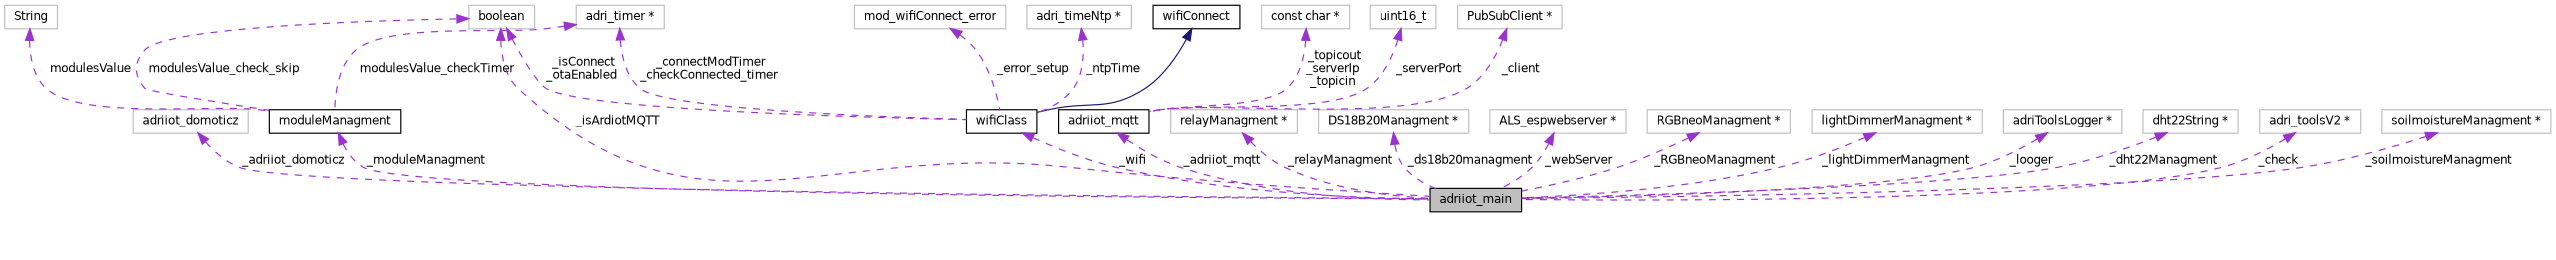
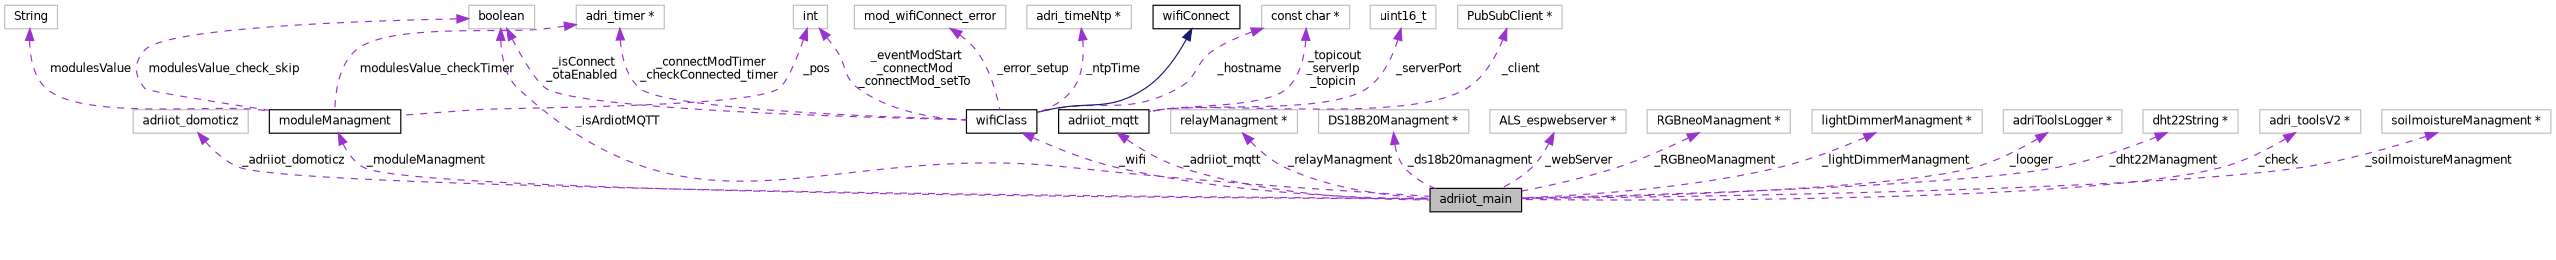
  digraph {
    rankdir=TB
    node [color=grey75 fillcolor=white fontname=Helvetica fontsize=10 shape=record style=filled]
    edge [color=darkorchid3 dir=back fontname=Helvetica fontsize=10 labelfontname=Helvetica labelfontsize=10 style=dashed]
    n1 [color=black fillcolor=grey75 fontcolor=black height=0.2 label=adriiot_main width=0.4]
    n2 [height=0.2 label=adriiot_domoticz width=0.4]
    n3 [color=black height=0.2 label=moduleManagment width=0.4]
    n4 [height=0.2 label=String width=0.4]
    n5 [height=0.2 label="adri_timer *" width=0.4]
    n6 [color=black height=0.2 label=wifiClass width=0.4]
+   n7 [height=0.2 label=int width=0.4]
    n8 [height=0.2 label=boolean width=0.4]
    n9 [height=0.2 label="relayManagment *" width=0.4]
    n10 [height=0.2 label="DS18B20Managment *" width=0.4]
    n11 [color=black height=0.2 label=adriiot_mqtt width=0.4]
    n12 [height=0.2 label=uint16_t width=0.4]
    n13 [height=0.2 label="PubSubClient *" width=0.4]
    n14 [height=0.2 label="const char *" width=0.4]
    n15 [color=black height=0.2 label=wifiConnect width=0.4]
    n16 [height=0.2 label=mod_wifiConnect_error width=0.4]
    n17 [height=0.2 label="adri_timeNtp *" width=0.4]
    n18 [height=0.2 label="ALS_espwebserver *" width=0.4]
    n19 [height=0.2 label="RGBneoManagment *" width=0.4]
    n20 [height=0.2 label="lightDimmerManagment *" width=0.4]
    n21 [height=0.2 label="adriToolsLogger *" width=0.4]
    n22 [height=0.2 label="dht22String *" width=0.4]
    n23 [height=0.2 label="adri_toolsV2 *" width=0.4]
    n24 [height=0.2 label="soilmoistureManagment *" width=0.4]
    n2 -> n1 [label=" _adriiot_domoticz"]
    n3 -> n1 [label=" _moduleManagment"]
    n4 -> n3 [label=" modulesValue"]
    n5 -> n3 [label=" modulesValue_checkTimer"]
    n5 -> n6 [label=" _connectModTimer\n_checkConnected_timer"]
    n6 -> n1 [label=" _wifi"]
+   n7 -> n3 [label=" _pos"]
+   n7 -> n6 [label=" _eventModStart\n_connectMod\n_connectMod_setTo"]
    n8 -> n1 [label=" _isArdiotMQTT"]
    n8 -> n3 [label=" modulesValue_check_skip"]
    n8 -> n6 [label=" _isConnect\n_otaEnabled"]
    n9 -> n1 [label=" _relayManagment"]
    n10 -> n1 [label=" _ds18b20managment"]
    n11 -> n1 [label=" _adriiot_mqtt"]
    n12 -> n11 [label=" _serverPort"]
    n13 -> n11 [label=" _client"]
+   n14 -> n6 [label=" _hostname"]
    n14 -> n11 [label=" _topicout\n_serverIp\n_topicin"]
    n15 -> n6 [color=midnightblue style=solid]
    n16 -> n6 [label=" _error_setup"]
    n17 -> n6 [label=" _ntpTime"]
    n18 -> n1 [label=" _webServer"]
    n19 -> n1 [label=" _RGBneoManagment"]
    n20 -> n1 [label=" _lightDimmerManagment"]
    n21 -> n1 [label=" _looger"]
    n22 -> n1 [label=" _dht22Managment"]
    n23 -> n1 [label=" _check"]
    n24 -> n1 [label=" _soilmoistureManagment"]
  }
